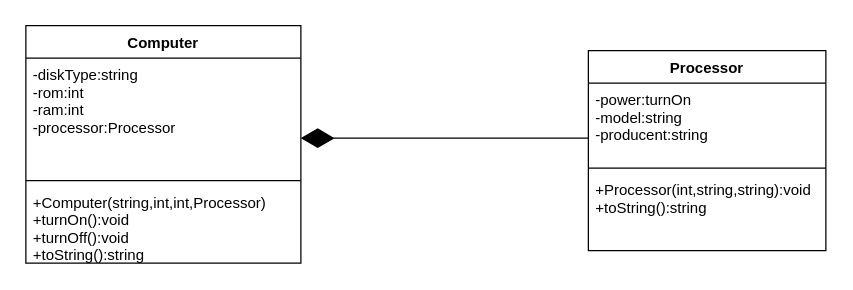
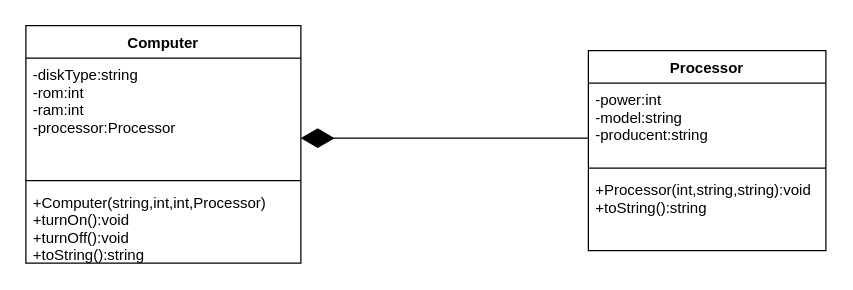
  <mxCell id="0" />
  <mxCell id="1" parent="0" />
  <mxCell id="2" value="Computer" style="swimlane;fontStyle=1;align=center;verticalAlign=top;childLayout=stackLayout;horizontal=1;startSize=26;horizontalStack=0;resizeParent=1;resizeParentMax=0;resizeLast=0;collapsible=1;marginBottom=0;" vertex="1" parent="1"><mxGeometry x="20" y="20" width="220" height="190" as="geometry" /></mxCell>
  <mxCell id="3" value="-diskType:string&#10;-rom:int&#10;-ram:int&#10;-processor:Processor" style="text;strokeColor=none;fillColor=none;align=left;verticalAlign=top;spacingLeft=4;spacingRight=4;overflow=hidden;rotatable=0;points=[[0,0.5],[1,0.5]];portConstraint=eastwest;" vertex="1" parent="2"><mxGeometry y="26" width="220" height="94" as="geometry" /></mxCell>
  <mxCell id="4" value="" style="line;strokeWidth=1;fillColor=none;align=left;verticalAlign=middle;spacingTop=-1;spacingLeft=3;spacingRight=3;rotatable=0;labelPosition=right;points=[];portConstraint=eastwest;" vertex="1" parent="2"><mxGeometry y="120" width="220" height="8" as="geometry" /></mxCell>
  <mxCell id="5" value="+Computer(string,int,int,Processor)&#10;+turnOn():void &#10;+turnOff():void&#10;+toString():string" style="text;strokeColor=none;fillColor=none;align=left;verticalAlign=top;spacingLeft=4;spacingRight=4;overflow=hidden;rotatable=0;points=[[0,0.5],[1,0.5]];portConstraint=eastwest;" vertex="1" parent="2"><mxGeometry y="128" width="220" height="62" as="geometry" /></mxCell>
  <mxCell id="6" value="Processor" style="swimlane;fontStyle=1;align=center;verticalAlign=top;childLayout=stackLayout;horizontal=1;startSize=26;horizontalStack=0;resizeParent=1;resizeParentMax=0;resizeLast=0;collapsible=1;marginBottom=0;" vertex="1" parent="1"><mxGeometry x="470" y="40" width="190" height="160" as="geometry" /></mxCell>
- <mxCell id="7" value="-power:turnOn&#10;-model:string&#10;-producent:string" style="text;strokeColor=none;fillColor=none;align=left;verticalAlign=top;spacingLeft=4;spacingRight=4;overflow=hidden;rotatable=0;points=[[0,0.5],[1,0.5]];portConstraint=eastwest;" vertex="1" parent="6"><mxGeometry y="26" width="190" height="64" as="geometry" /></mxCell>
+ <mxCell id="7" value="-power:int&#10;-model:string&#10;-producent:string" style="text;strokeColor=none;fillColor=none;align=left;verticalAlign=top;spacingLeft=4;spacingRight=4;overflow=hidden;rotatable=0;points=[[0,0.5],[1,0.5]];portConstraint=eastwest;" vertex="1" parent="6"><mxGeometry y="26" width="190" height="64" as="geometry" /></mxCell>
  <mxCell id="8" value="" style="line;strokeWidth=1;fillColor=none;align=left;verticalAlign=middle;spacingTop=-1;spacingLeft=3;spacingRight=3;rotatable=0;labelPosition=right;points=[];portConstraint=eastwest;" vertex="1" parent="6"><mxGeometry y="90" width="190" height="8" as="geometry" /></mxCell>
  <mxCell id="9" value="+Processor(int,string,string):void&#10;+toString():string" style="text;strokeColor=none;fillColor=none;align=left;verticalAlign=top;spacingLeft=4;spacingRight=4;overflow=hidden;rotatable=0;points=[[0,0.5],[1,0.5]];portConstraint=eastwest;" vertex="1" parent="6"><mxGeometry y="98" width="190" height="62" as="geometry" /></mxCell>
  <mxCell id="10" value="" style="endArrow=diamondThin;endFill=1;endSize=24;html=1;rounded=0;exitX=0;exitY=0.688;exitDx=0;exitDy=0;exitPerimeter=0;" edge="1" parent="1" source="7"><mxGeometry width="160" relative="1" as="geometry"><mxPoint x="370" y="110" as="sourcePoint" /><mxPoint x="240" y="110" as="targetPoint" /><Array as="points"><mxPoint x="310" y="110" /><mxPoint x="370" y="110" /></Array></mxGeometry></mxCell>
